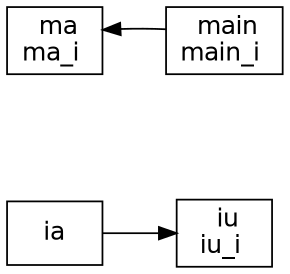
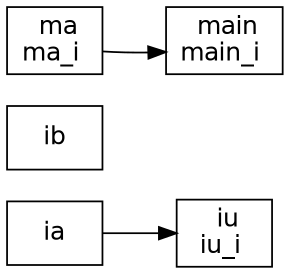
  digraph {
    fontname="DejaVu Sans"
    rankdir=LR
    node [fontname="DejaVu Sans" shape=box]
    edge [fontname="DejaVu Sans"]
    n1 [label=" ia "]
    n2 [label=" iu\niu_i "]
+   n3 [label=" ib "]
    n4 [label=" ma\nma_i "]
    n5 [label=" main\nmain_i "]
    n1 -> n2
-   n5 -> n4
+   n4 -> n5
  }
